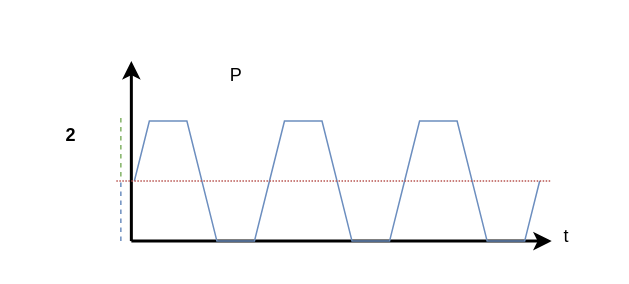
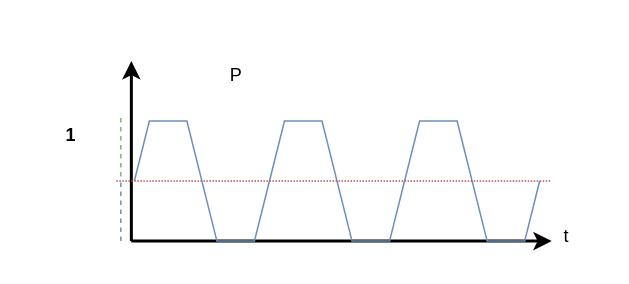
  <mxCell id="0" />
  <mxCell id="1" parent="0" />
  <mxCell id="2" value="" style="group" vertex="1" connectable="0" parent="1"><mxGeometry x="20" y="20" width="377" height="147" as="geometry" /></mxCell>
  <mxCell id="3" value="" style="endArrow=classic;html=1;strokeWidth=2;" edge="1" parent="2"><mxGeometry width="50" height="50" relative="1" as="geometry"><mxPoint x="67" y="140" as="sourcePoint" /><mxPoint x="347" y="140" as="targetPoint" /></mxGeometry></mxCell>
  <mxCell id="4" value="" style="endArrow=classic;html=1;strokeWidth=2;" edge="1" parent="2"><mxGeometry width="50" height="50" relative="1" as="geometry"><mxPoint x="67" y="140" as="sourcePoint" /><mxPoint x="67" y="20" as="targetPoint" /></mxGeometry></mxCell>
  <mxCell id="5" value="P" style="text;html=1;strokeColor=none;fillColor=none;align=center;verticalAlign=middle;whiteSpace=wrap;rounded=0;" vertex="1" parent="2"><mxGeometry x="117" y="20" width="40" height="20" as="geometry" /></mxCell>
  <mxCell id="6" value="t" style="text;html=1;strokeColor=none;fillColor=none;align=center;verticalAlign=middle;whiteSpace=wrap;rounded=0;" vertex="1" parent="2"><mxGeometry x="337" y="127" width="40" height="20" as="geometry" /></mxCell>
  <mxCell id="7" value="" style="pointerEvents=1;verticalLabelPosition=bottom;shadow=0;dashed=0;align=center;html=1;verticalAlign=top;shape=mxgraph.electrical.waveforms.slow_square_wave;fillColor=#dae8fc;strokeColor=#6c8ebf;" vertex="1" parent="2"><mxGeometry x="69" y="60" width="90" height="80" as="geometry" /></mxCell>
  <mxCell id="8" value="" style="pointerEvents=1;verticalLabelPosition=bottom;shadow=0;dashed=0;align=center;html=1;verticalAlign=top;shape=mxgraph.electrical.waveforms.slow_square_wave;fillColor=#dae8fc;strokeColor=#6c8ebf;" vertex="1" parent="2"><mxGeometry x="159" y="60" width="90" height="80" as="geometry" /></mxCell>
  <mxCell id="9" value="" style="pointerEvents=1;verticalLabelPosition=bottom;shadow=0;dashed=0;align=center;html=1;verticalAlign=top;shape=mxgraph.electrical.waveforms.slow_square_wave;fillColor=#dae8fc;strokeColor=#6c8ebf;" vertex="1" parent="2"><mxGeometry x="249" y="60" width="90" height="80" as="geometry" /></mxCell>
  <mxCell id="10" value="" style="endArrow=none;dashed=1;html=1;dashPattern=1 1;strokeWidth=1;fillColor=#f8cecc;strokeColor=#b85450;" edge="1" parent="2"><mxGeometry width="50" height="50" relative="1" as="geometry"><mxPoint x="57" y="100" as="sourcePoint" /><mxPoint x="347" y="100" as="targetPoint" /></mxGeometry></mxCell>
- <mxCell id="11" value="2" style="text;html=1;strokeColor=none;fillColor=none;align=center;verticalAlign=middle;whiteSpace=wrap;rounded=0;fontStyle=1" vertex="1" parent="2"><mxGeometry x="7" y="60" width="40" height="20" as="geometry" /></mxCell>
+ <mxCell id="11" value="1" style="text;html=1;strokeColor=none;fillColor=none;align=center;verticalAlign=middle;whiteSpace=wrap;rounded=0;fontStyle=1" vertex="1" parent="2"><mxGeometry x="7" y="60" width="40" height="20" as="geometry" /></mxCell>
  <mxCell id="12" value="" style="endArrow=none;dashed=1;html=1;strokeWidth=1;fontSize=12;fillColor=#dae8fc;strokeColor=#6c8ebf;" edge="1" parent="2"><mxGeometry width="50" height="50" relative="1" as="geometry"><mxPoint x="60" y="140" as="sourcePoint" /><mxPoint x="60" y="101" as="targetPoint" /></mxGeometry></mxCell>
  <mxCell id="13" value="" style="endArrow=none;dashed=1;html=1;strokeWidth=1;fontSize=12;fillColor=#d5e8d4;strokeColor=#82b366;" edge="1" parent="2"><mxGeometry width="50" height="50" relative="1" as="geometry"><mxPoint x="60" y="97" as="sourcePoint" /><mxPoint x="60" y="58" as="targetPoint" /></mxGeometry></mxCell>
